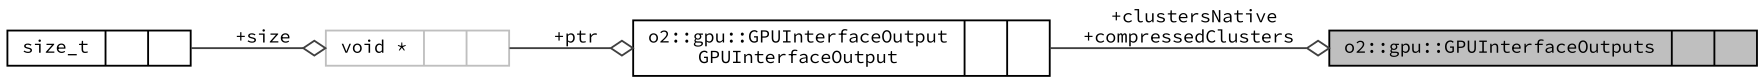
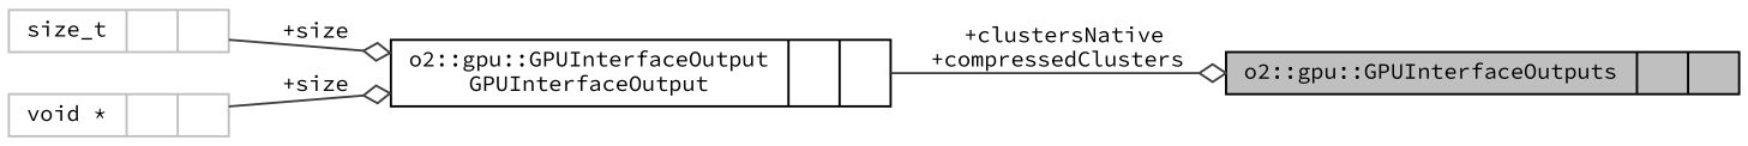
  digraph {
    fontname="Source Code Pro"
    rankdir=LR
    node [color=black fontname="Source Code Pro" fontsize=10 shape=record]
    edge [arrowhead=odiamond color=grey25 fontname="Source Code Pro" fontsize=10 labelfontname=Helvetica labelfontsize=10 style=solid]
    n1 [fillcolor=grey75 fontcolor=black height=0.2 label="{o2::gpu::GPUInterfaceOutputs\n||}" style=filled width=0.4]
    n2 [height=0.2 label="{o2::gpu::GPUInterfaceOutput\lGPUInterfaceOutput\n||}" width=0.4]
-   n3 [height=0.2 label="{size_t\n||}" width=0.4]
+   n3 [color=grey75 height=0.2 label="{size_t\n||}" width=0.4]
    n4 [color=grey75 height=0.2 label="{void *\n||}" width=0.4]
    n2 -> n1 [label=" +clustersNative\n+compressedClusters"]
-   n3 -> n4 [label=" +size"]
-   n4 -> n2 [label=" +ptr"]
+   n3 -> n2 [label=" +size"]
+   n4 -> n2 [label=" +size"]
  }
